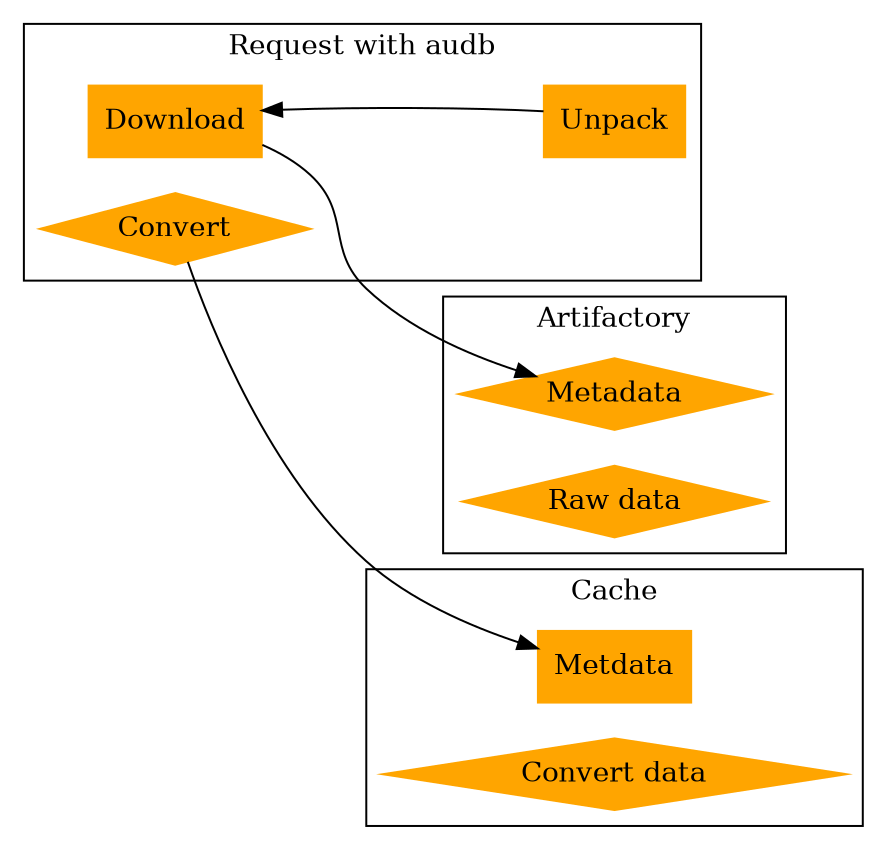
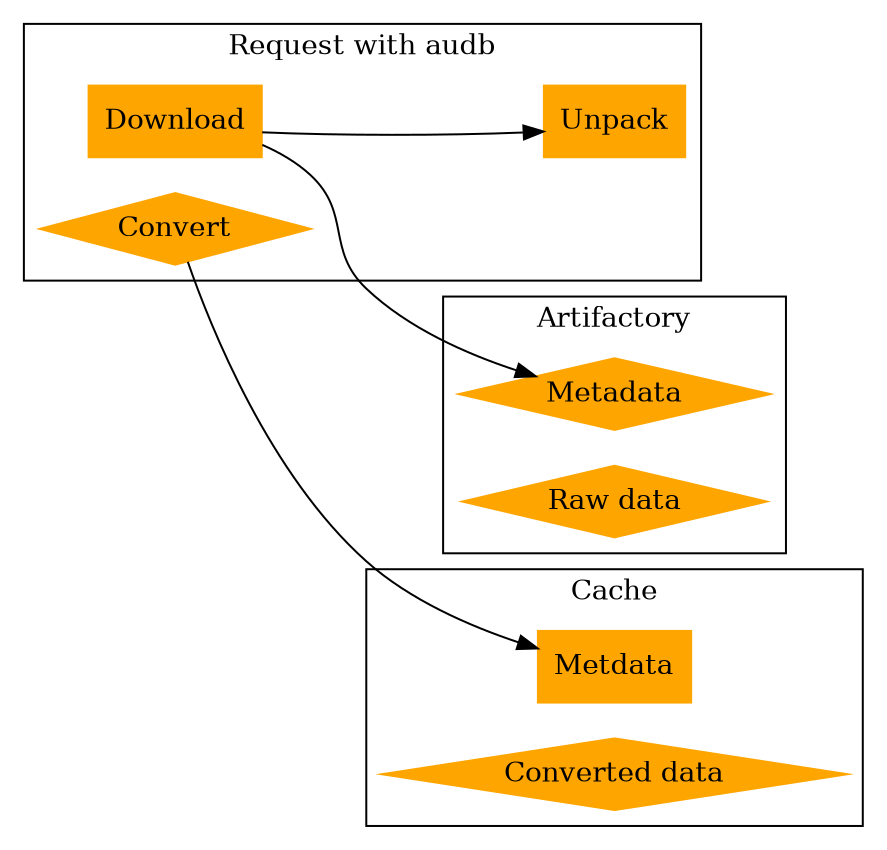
  digraph {
    compound=true
    rankdir=LR
    node [color=orange shape=diamond style=filled]
    n1 [label=Metadata]
    n2 [label="Raw data"]
    n3 [label=Download shape=box]
    n4 [label=Unpack shape=box]
    n5 [label=Convert]
    n6 [label=Metdata shape=box]
-   n7 [label="Convert data"]
+   n7 [label="Converted data"]
    subgraph cluster_1 {
      label=Artifactory
      n1
      n2
    }
    subgraph cluster_2 {
      label="Request with audb"
      n3
      n4
      n5
    }
    subgraph cluster_3 {
      label=Cache
      n6
      n7
    }
    n3 -> n1
-   n4 -> n3
+   n3 -> n4
    n5 -> n6
  }
